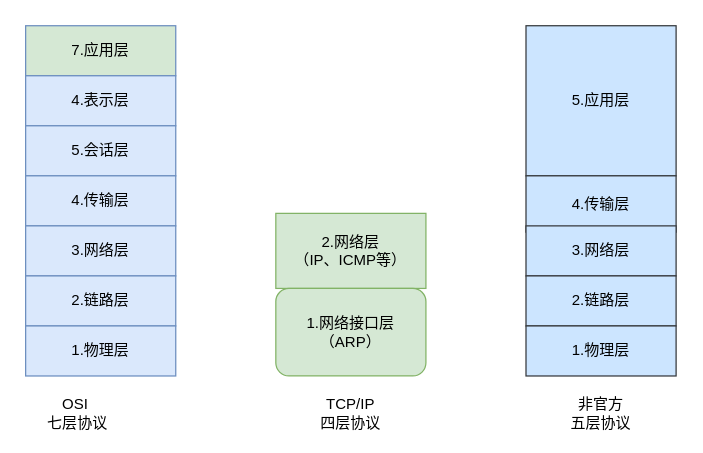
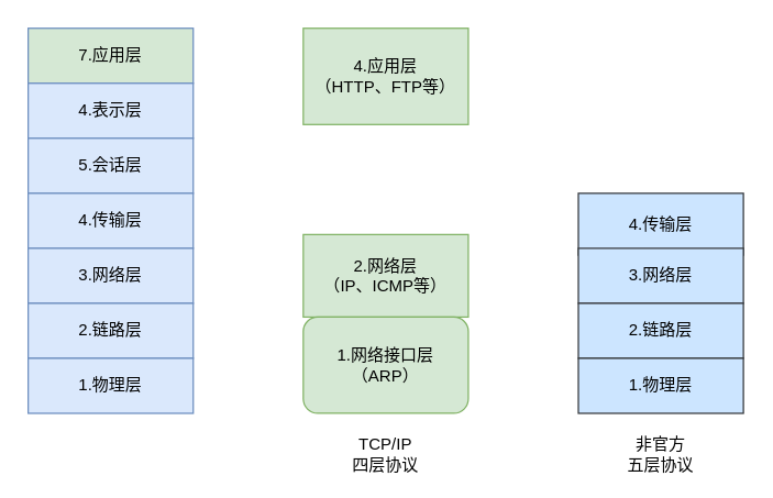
  <mxCell id="0" />
  <mxCell id="1" parent="0" />
  <mxCell id="2" value="7.应用层" style="rounded=0;whiteSpace=wrap;html=1;fillColor=#d5e8d4;strokeColor=#6c8ebf;" parent="1" vertex="1"><mxGeometry x="20" y="20" width="120" height="40" as="geometry" /></mxCell>
  <mxCell id="3" value="4.表示层" style="rounded=0;whiteSpace=wrap;html=1;fillColor=#dae8fc;strokeColor=#6c8ebf;" parent="1" vertex="1"><mxGeometry x="20" y="60" width="120" height="40" as="geometry" /></mxCell>
  <mxCell id="4" value="5.会话层" style="rounded=0;whiteSpace=wrap;html=1;fillColor=#dae8fc;strokeColor=#6c8ebf;" parent="1" vertex="1"><mxGeometry x="20" y="100" width="120" height="40" as="geometry" /></mxCell>
  <mxCell id="5" value="4.传输层" style="rounded=0;whiteSpace=wrap;html=1;fillColor=#dae8fc;strokeColor=#6c8ebf;" parent="1" vertex="1"><mxGeometry x="20" y="140" width="120" height="40" as="geometry" /></mxCell>
  <mxCell id="6" value="3.网络层" style="rounded=0;whiteSpace=wrap;html=1;fillColor=#dae8fc;strokeColor=#6c8ebf;" parent="1" vertex="1"><mxGeometry x="20" y="180" width="120" height="40" as="geometry" /></mxCell>
  <mxCell id="7" value="2.链路层" style="rounded=0;whiteSpace=wrap;html=1;fillColor=#dae8fc;strokeColor=#6c8ebf;" parent="1" vertex="1"><mxGeometry x="20" y="220" width="120" height="40" as="geometry" /></mxCell>
  <mxCell id="8" value="1.物理层" style="rounded=0;whiteSpace=wrap;html=1;fillColor=#dae8fc;strokeColor=#6c8ebf;" parent="1" vertex="1"><mxGeometry x="20" y="260" width="120" height="40" as="geometry" /></mxCell>
- <mxCell id="9" value="OSI&lt;br&gt;&amp;nbsp;七层协议" style="text;html=1;strokeColor=none;fillColor=none;align=center;verticalAlign=middle;whiteSpace=wrap;rounded=0;" parent="1" vertex="1"><mxGeometry x="20" y="320" width="80" height="20" as="geometry" /></mxCell>
  <mxCell id="10" value="TCP/IP&lt;br&gt;四层协议" style="text;html=1;strokeColor=none;fillColor=none;align=center;verticalAlign=middle;whiteSpace=wrap;rounded=0;" parent="1" vertex="1"><mxGeometry x="240" y="320" width="80" height="20" as="geometry" /></mxCell>
  <mxCell id="11" value="非官方&lt;br&gt;五层协议" style="text;html=1;strokeColor=none;fillColor=none;align=center;verticalAlign=middle;whiteSpace=wrap;rounded=0;" parent="1" vertex="1"><mxGeometry x="440" y="320" width="80" height="20" as="geometry" /></mxCell>
+ <mxCell id="12" value="4.应用层&lt;br&gt;（HTTP、FTP等）" style="rounded=0;whiteSpace=wrap;html=1;fillColor=#d5e8d4;strokeColor=#82b366;" parent="1" vertex="1"><mxGeometry x="220" y="20" width="120" height="70" as="geometry" /></mxCell>
  <mxCell id="13" value="2.网络层&lt;br&gt;（IP、ICMP等）" style="rounded=0;whiteSpace=wrap;html=1;fillColor=#d5e8d4;strokeColor=#82b366;" parent="1" vertex="1"><mxGeometry x="220" y="170" width="120" height="60" as="geometry" /></mxCell>
  <mxCell id="14" value="1.网络接口层&lt;br&gt;（ARP）" style="whiteSpace=wrap;html=1;fillColor=#d5e8d4;strokeColor=#82b366;rounded=1;" parent="1" vertex="1"><mxGeometry x="220" y="230" width="120" height="70" as="geometry" /></mxCell>
- <mxCell id="15" value="5.应用层" style="rounded=0;whiteSpace=wrap;html=1;fillColor=#cce5ff;strokeColor=#36393d;" parent="1" vertex="1"><mxGeometry x="420" y="20" width="120" height="120" as="geometry" /></mxCell>
  <mxCell id="16" value="4.传输层" style="rounded=0;whiteSpace=wrap;html=1;fillColor=#cce5ff;strokeColor=#36393d;" parent="1" vertex="1"><mxGeometry x="420" y="140" width="120" height="45" as="geometry" /></mxCell>
  <mxCell id="17" value="3.网络层" style="rounded=0;whiteSpace=wrap;html=1;fillColor=#cce5ff;strokeColor=#36393d;" parent="1" vertex="1"><mxGeometry x="420" y="180" width="120" height="40" as="geometry" /></mxCell>
  <mxCell id="18" value="2.链路层" style="rounded=0;whiteSpace=wrap;html=1;fillColor=#cce5ff;strokeColor=#36393d;" parent="1" vertex="1"><mxGeometry x="420" y="220" width="120" height="40" as="geometry" /></mxCell>
  <mxCell id="19" value="1.物理层" style="rounded=0;whiteSpace=wrap;html=1;fillColor=#cce5ff;strokeColor=#36393d;" parent="1" vertex="1"><mxGeometry x="420" y="260" width="120" height="40" as="geometry" /></mxCell>
